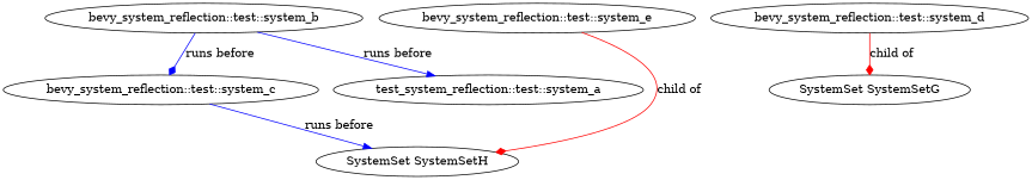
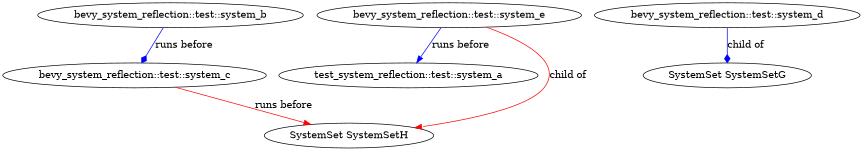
  digraph {
    edge [arrowhead=diamond color=blue]
    n1 [label="test_system_reflection::test::system_a"]
    n2 [label="bevy_system_reflection::test::system_b"]
    n3 [label="bevy_system_reflection::test::system_c"]
    n4 [label="SystemSet SystemSetH"]
    n5 [label="bevy_system_reflection::test::system_d"]
    n6 [label="SystemSet SystemSetG"]
    n7 [label="bevy_system_reflection::test::system_e"]
-   n2 -> n1 [arrowhead=normal label="runs before"]
+   n7 -> n1 [arrowhead=normal label="runs before"]
    n2 -> n3 [label="runs before"]
-   n3 -> n4 [arrowhead=normal label="runs before"]
-   n5 -> n6 [color=red label="child of"]
-   n7 -> n4 [color=red label="child of"]
+   n3 -> n4 [arrowhead=normal color=red label="runs before"]
+   n5 -> n6 [label="child of"]
+   n7 -> n4 [arrowhead=normal color=red label="child of"]
  }
